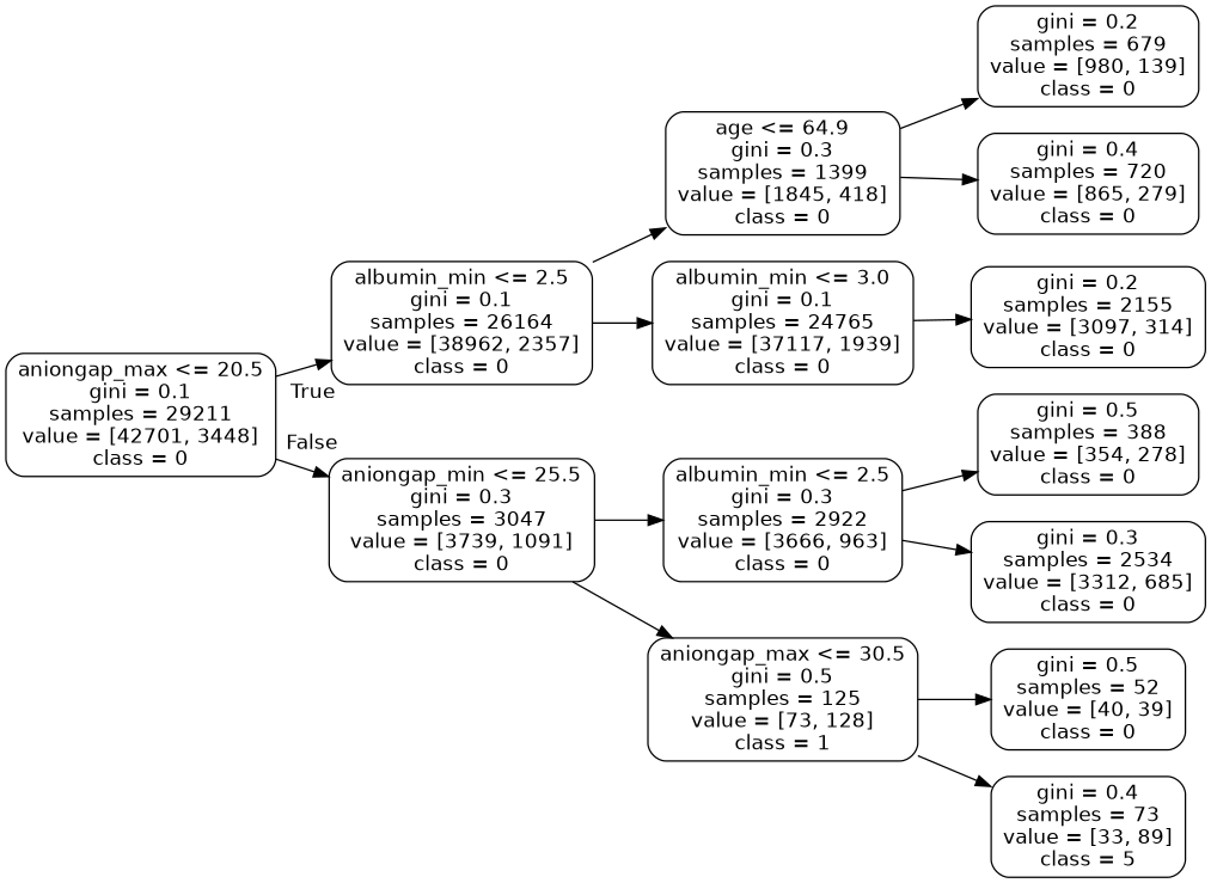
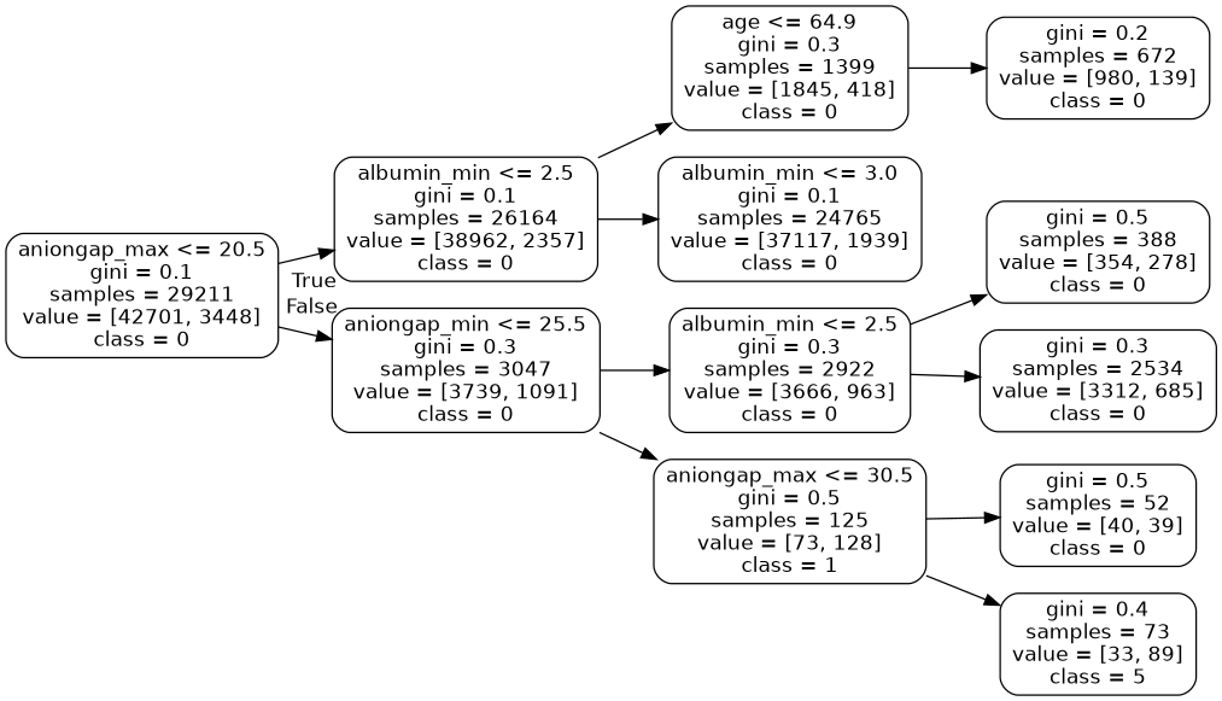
  digraph {
    rankdir=LR
    node [color=black fontname=helvetica shape=box style=rounded]
    edge [fontname=helvetica]
    n1 [label="aniongap_max <= 20.5\ngini = 0.1\nsamples = 29211\nvalue = [42701, 3448]\nclass = 0"]
    n2 [label="albumin_min <= 2.5\ngini = 0.1\nsamples = 26164\nvalue = [38962, 2357]\nclass = 0"]
    n3 [label="aniongap_min <= 25.5\ngini = 0.3\nsamples = 3047\nvalue = [3739, 1091]\nclass = 0"]
    n4 [label="age <= 64.9\ngini = 0.3\nsamples = 1399\nvalue = [1845, 418]\nclass = 0"]
    n5 [label="albumin_min <= 3.0\ngini = 0.1\nsamples = 24765\nvalue = [37117, 1939]\nclass = 0"]
    n6 [label="albumin_min <= 2.5\ngini = 0.3\nsamples = 2922\nvalue = [3666, 963]\nclass = 0"]
    n7 [label="aniongap_max <= 30.5\ngini = 0.5\nsamples = 125\nvalue = [73, 128]\nclass = 1"]
-   n8 [label="gini = 0.2\nsamples = 679\nvalue = [980, 139]\nclass = 0"]
-   n9 [label="gini = 0.4\nsamples = 720\nvalue = [865, 279]\nclass = 0"]
-   n10 [label="gini = 0.2\nsamples = 2155\nvalue = [3097, 314]\nclass = 0"]
+   n8 [label="gini = 0.2\nsamples = 672\nvalue = [980, 139]\nclass = 0"]
    n11 [label="gini = 0.5\nsamples = 388\nvalue = [354, 278]\nclass = 0"]
    n12 [label="gini = 0.3\nsamples = 2534\nvalue = [3312, 685]\nclass = 0"]
    n13 [label="gini = 0.5\nsamples = 52\nvalue = [40, 39]\nclass = 0"]
    n14 [label="gini = 0.4\nsamples = 73\nvalue = [33, 89]\nclass = 5"]
    n1 -> n2 [headlabel=True labelangle=45 labeldistance=2.5]
    n1 -> n3 [headlabel=False labelangle=-45 labeldistance=2.5]
    n2 -> n4
    n2 -> n5
    n3 -> n6
    n3 -> n7
    n4 -> n8
-   n4 -> n9
-   n5 -> n10
    n6 -> n11
    n6 -> n12
    n7 -> n13
    n7 -> n14
  }
